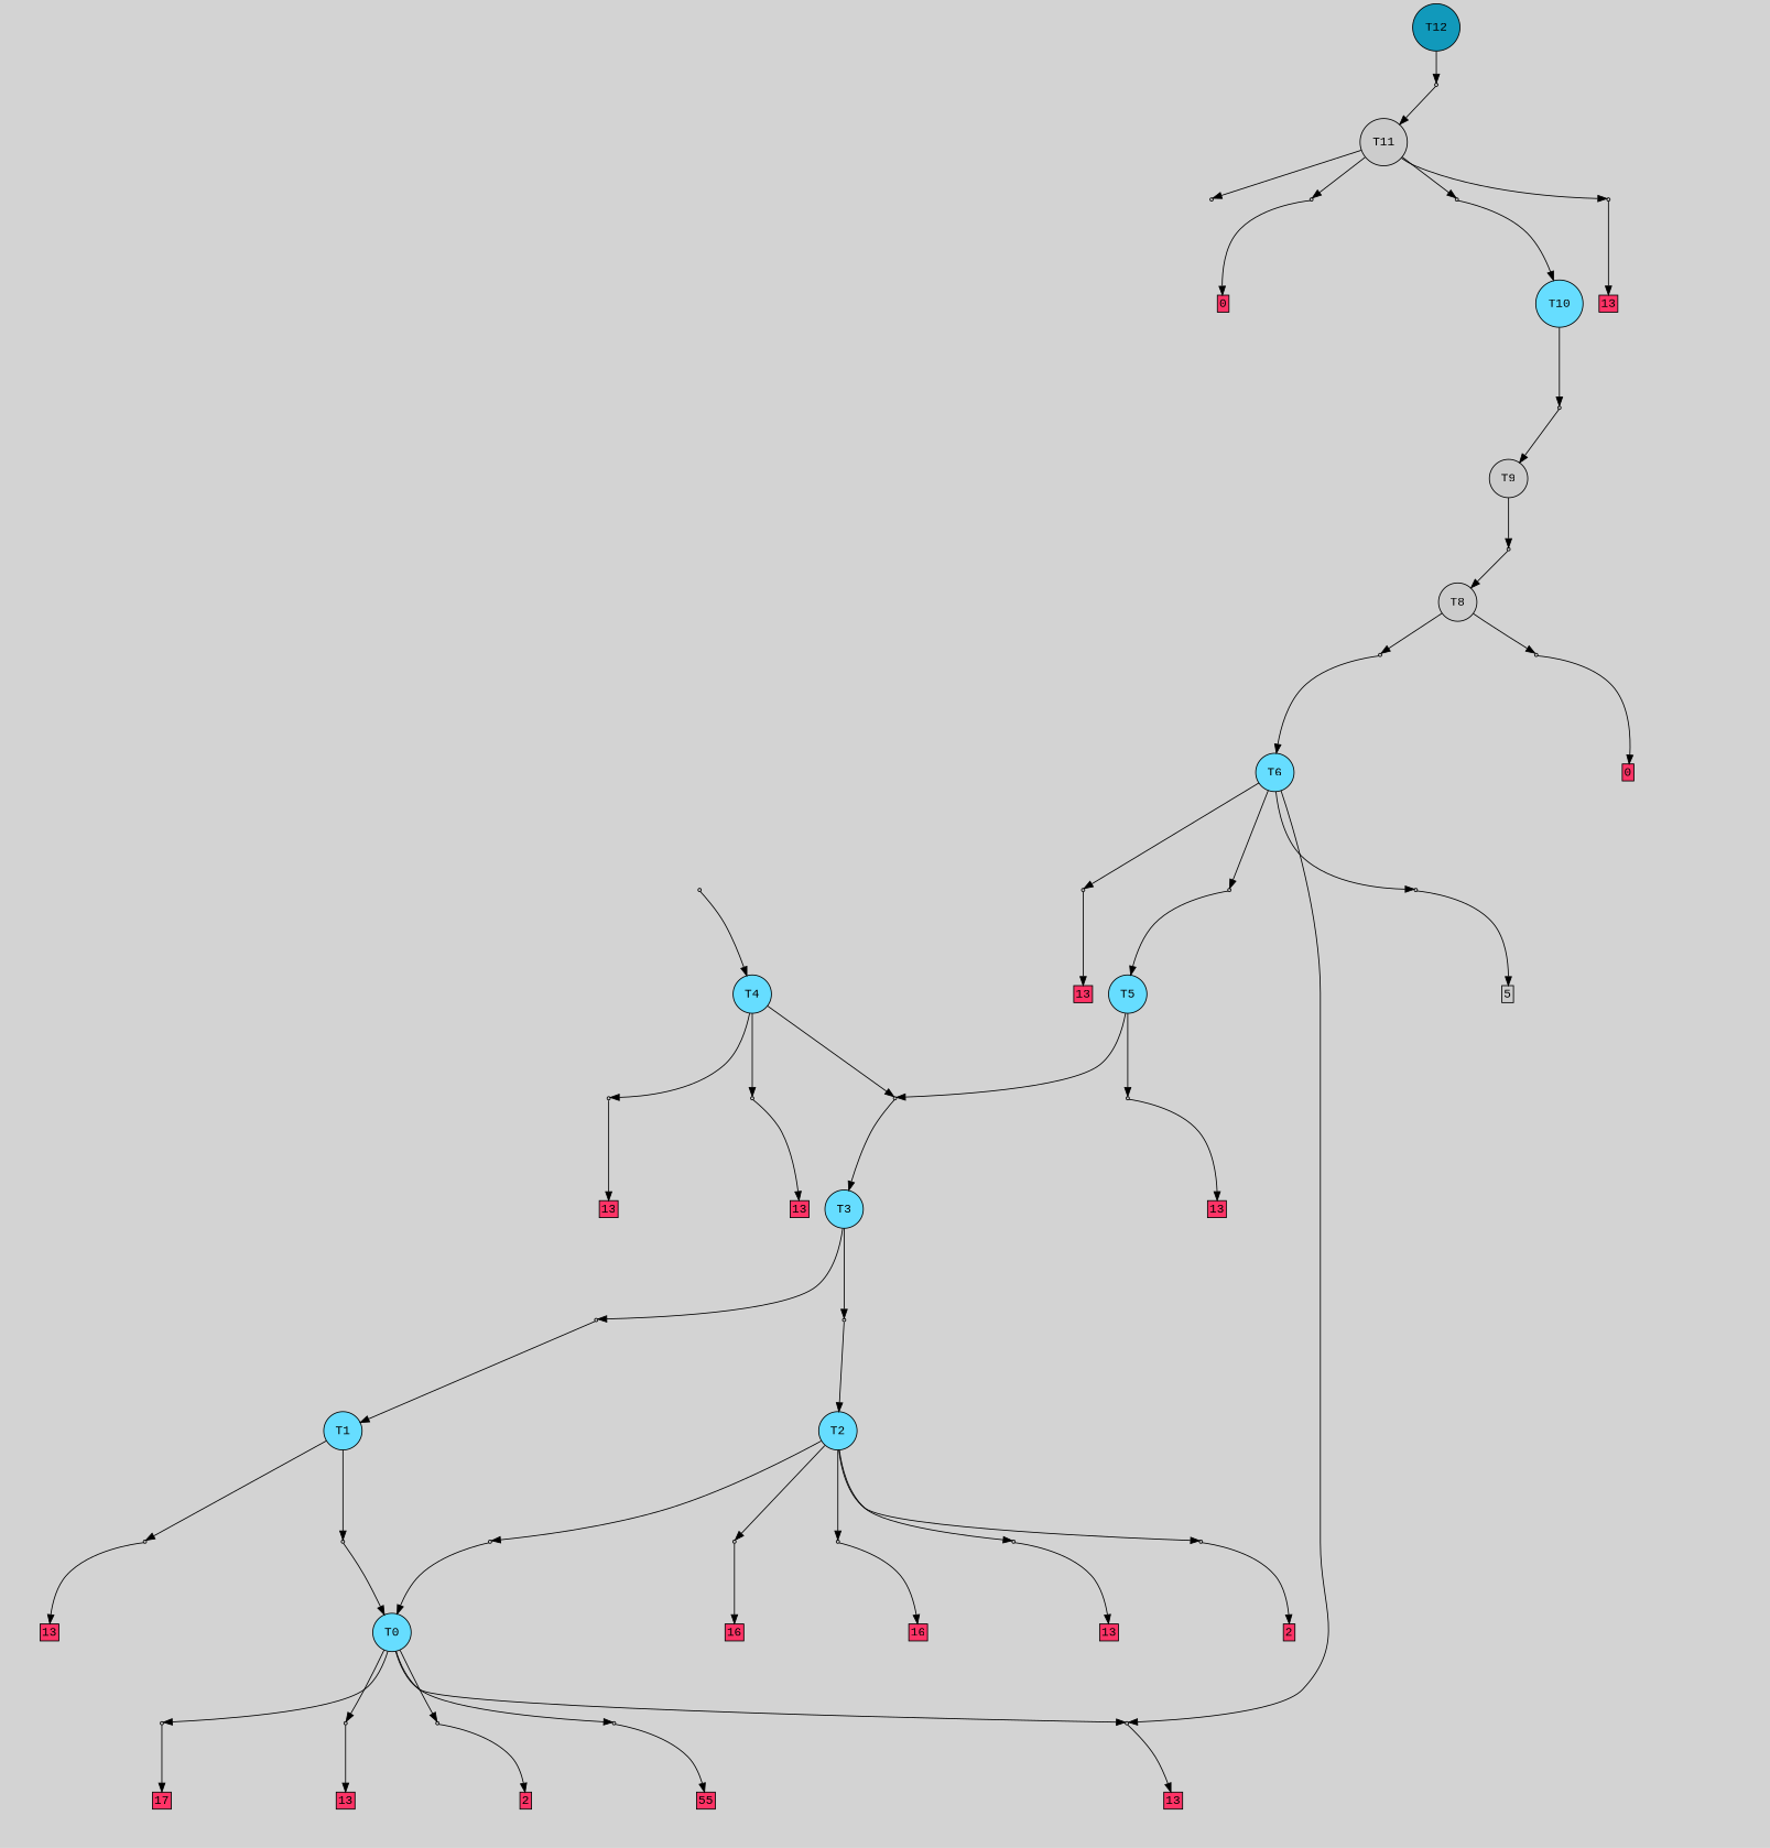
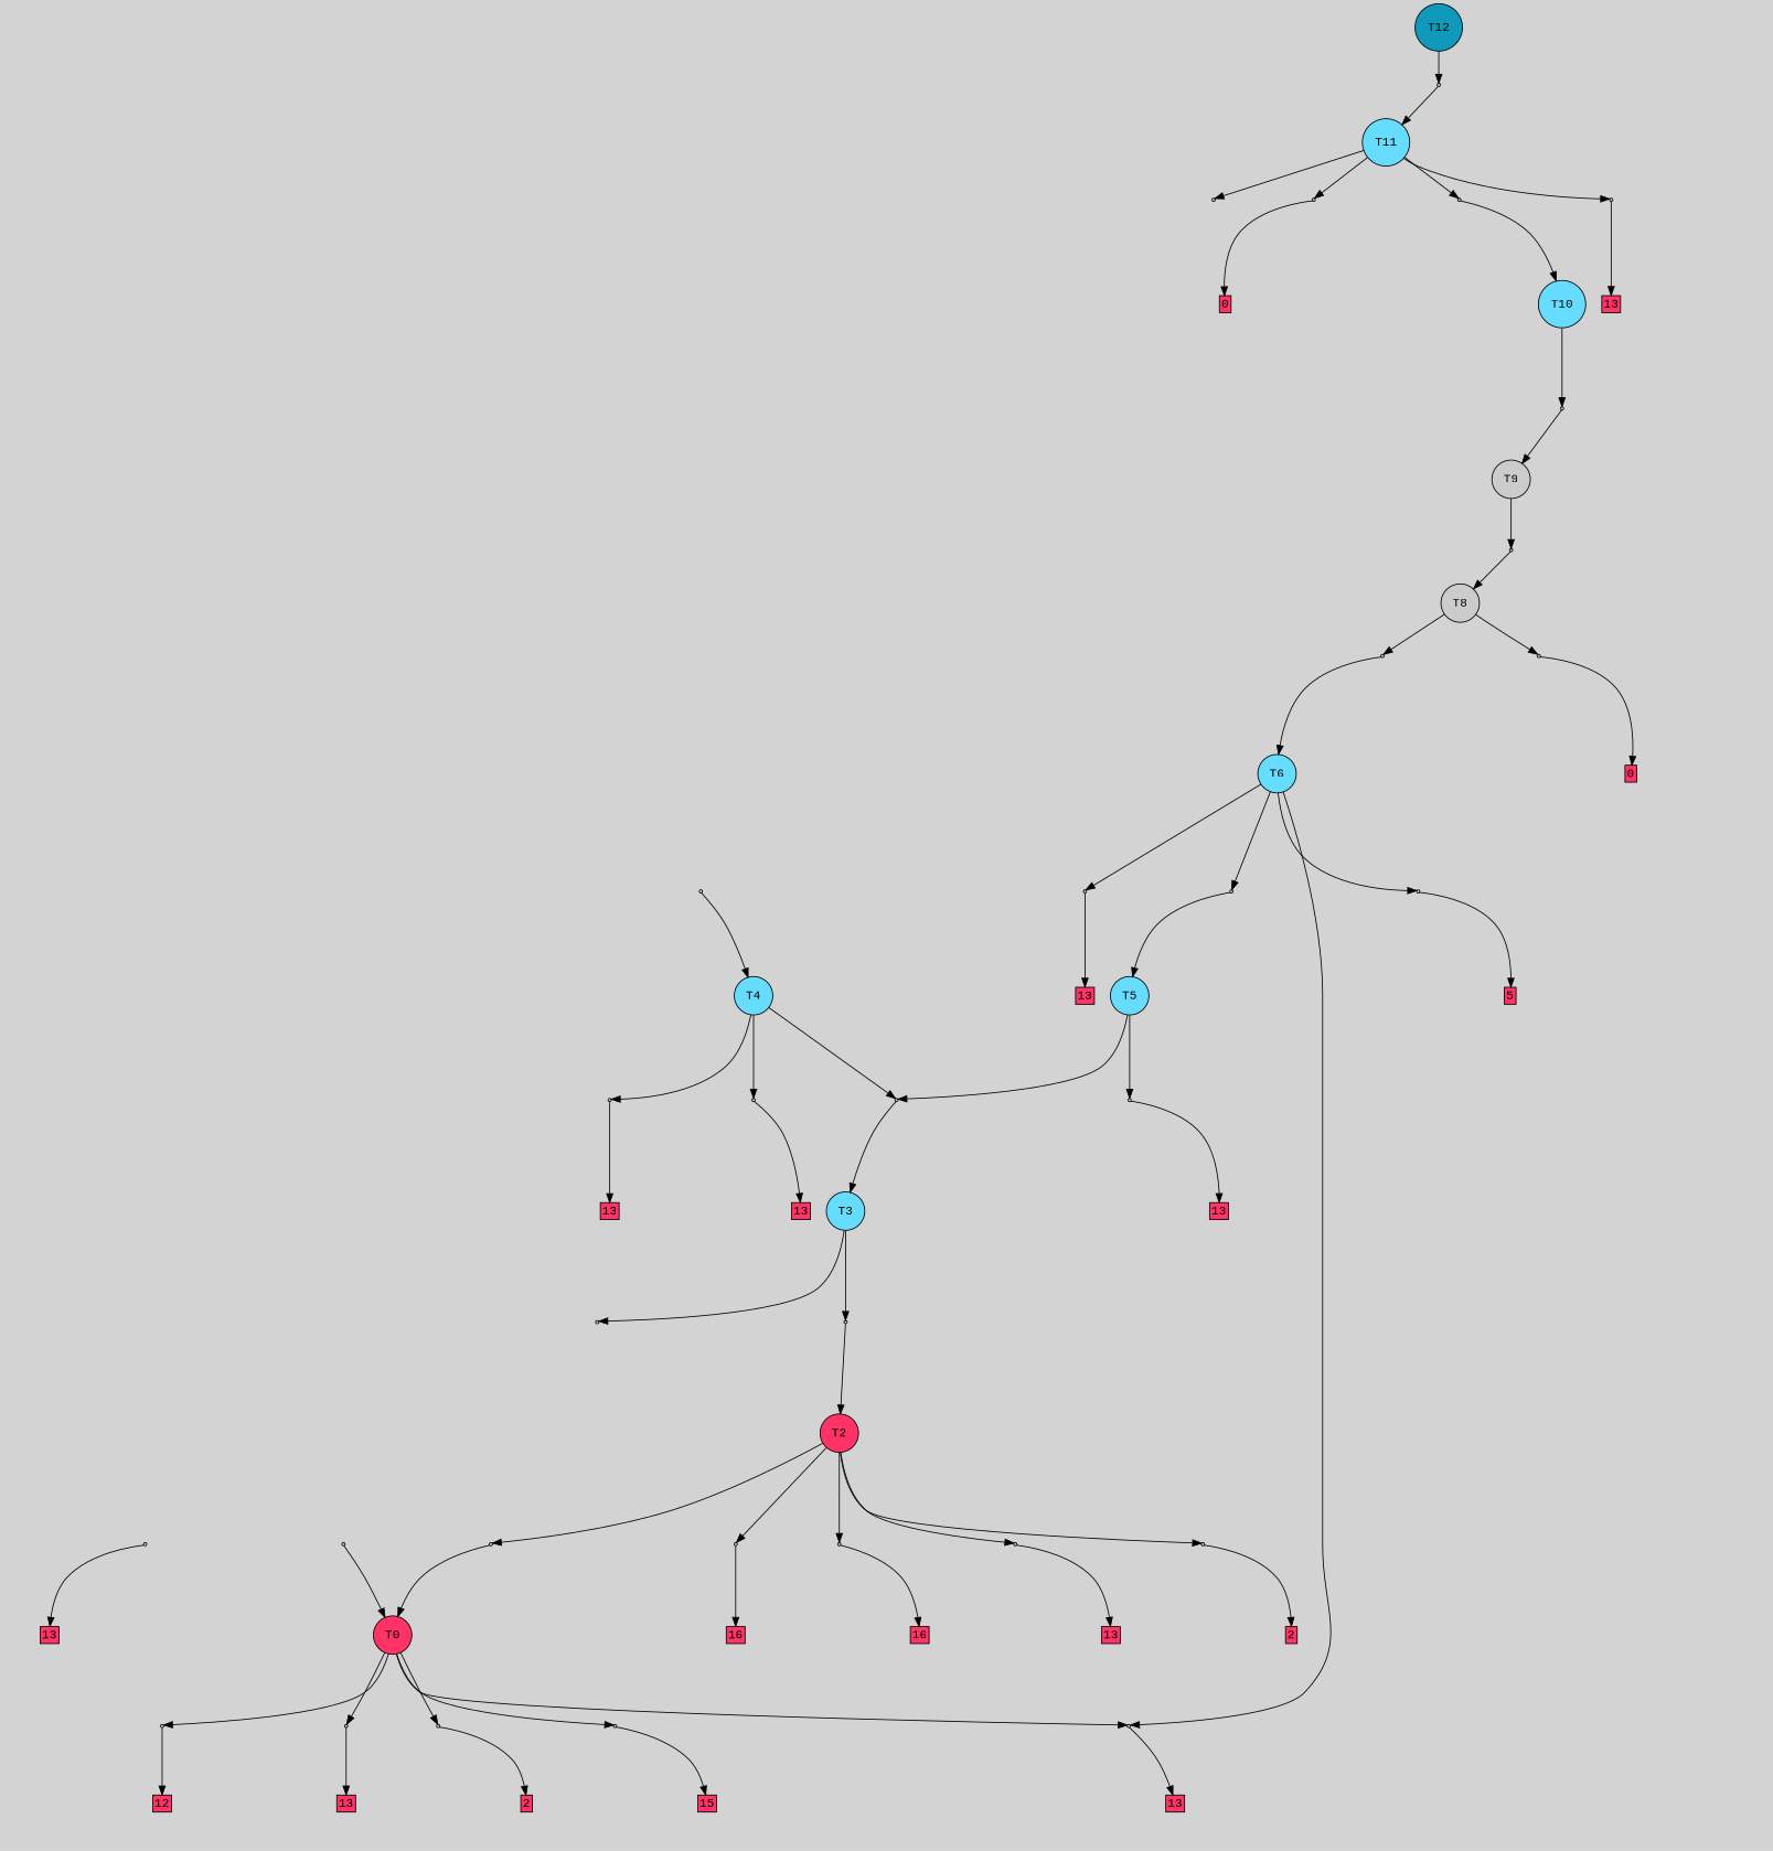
  digraph {
    bgcolor=lightgray
    fontname="Liberation Mono"
    node [fillcolor="#cccccc" fontname="Liberation Mono" shape=box style=filled]
    edge [fontname="Liberation Mono"]
    T12 [fillcolor="#1199bb" shape=circle]
    P30 [shape=point]
-   T0 [fillcolor="#66ddff" shape=circle]
+   T0 [fillcolor="#ff3366" shape=circle]
    P0 [shape=point]
    P1 [shape=point]
    P2 [shape=point]
    P3 [shape=point]
    P4 [shape=point]
    n9 [label="6|4&1|1194#0|745&#92;n1|1&0|1132#1|344&#92;n7|0&0|1233#1|28&#92;n" style=invis fillcolor=""]
    n10 [fillcolor="#ff3366" height=0 label=2 margin=0.03 width=0]
    n11 [label="5|1&1|242#0|1060&#92;n0|0&1|44#0|1313&#92;n2|2&0|1192#1|284&#92;n4|3&1|521#1|1114&#92;n2|6&0|843#0|210&#92;n2|0&0|1078#1|501&#92;n" style=invis fillcolor=""]
    n12 [fillcolor="#ff3366" height=0 label=13 margin=0.03 width=0]
    n13 [label="0|5&1|981#1|821&#92;n6|7&0|533#1|518&#92;n6|4&1|645#1|1255&#92;n0|2&1|213#0|1212&#92;n4|0&0|146#0|247&#92;n0|0&0|1160#1|999&#92;n" style=invis fillcolor=""]
-   n14 [fillcolor="#ff3366" height=0 label=55 margin=0.03 width=0]
+   n14 [fillcolor="#ff3366" height=0 label=15 margin=0.03 width=0]
    n15 [label="5|2&1|522#1|253&#92;n2|0&1|592#0|1138&#92;n" style=invis fillcolor=""]
-   n16 [fillcolor="#ff3366" height=0 label=17 margin=0.03 width=0]
+   n16 [fillcolor="#ff3366" height=0 label=12 margin=0.03 width=0]
    n17 [label="5|1&1|242#0|1060&#92;n1|0&0|1193#1|64&#92;n2|2&0|1192#1|284&#92;n4|3&1|521#1|1114&#92;n2|6&0|843#0|210&#92;n2|0&0|1078#1|501&#92;n" style=invis fillcolor=""]
    n18 [fillcolor="#ff3366" height=0 label=13 margin=0.03 width=0]
-   T1 [fillcolor="#66ddff" shape=circle]
    P5 [shape=point]
    P6 [shape=point]
    n22 [label="0|2&1|524#1|806&#92;n7|5&1|1140#0|571&#92;n2|6&1|1143#0|1242&#92;n1|1&0|550#0|533&#92;n1|0&0|1313#1|830&#92;n0|3&1|297#1|1228&#92;n2|6&0|360#0|699&#92;n2|0&0|1078#1|343&#92;n" style=invis fillcolor=""]
    n23 [fillcolor="#ff3366" height=0 label=13 margin=0.03 width=0]
    n24 [label="7|0&1|120#0|432&#92;n" style=invis fillcolor=""]
-   T2 [fillcolor="#66ddff" shape=circle]
+   T2 [fillcolor="#ff3366" shape=circle]
    P7 [shape=point]
    P8 [shape=point]
    P9 [shape=point]
    P10 [shape=point]
    P11 [shape=point]
    n31 [label="7|0&1|120#0|432&#92;n" style=invis fillcolor=""]
    n32 [label="5|7&1|816#0|873&#92;n1|5&0|511#0|1311&#92;n1|2&1|969#0|589&#92;n7|0&0|1290#1|28&#92;n" style=invis fillcolor=""]
    n33 [fillcolor="#ff3366" height=0 label=2 margin=0.03 width=0]
    n34 [label="1|7&1|365#1|679&#92;n3|7&0|1255#1|1156&#92;n3|6&1|611#0|391&#92;n2|0&1|838#0|78&#92;n" style=invis fillcolor=""]
    n35 [fillcolor="#ff3366" height=0 label=16 margin=0.03 width=0]
    n36 [label="7|0&1|593#0|1340&#92;n" style=invis fillcolor=""]
    n37 [fillcolor="#ff3366" height=0 label=16 margin=0.03 width=0]
    n38 [label="0|2&1|524#1|806&#92;n7|5&1|1140#0|571&#92;n2|6&1|1143#0|1242&#92;n1|1&0|550#0|533&#92;n1|0&0|1313#1|830&#92;n0|3&1|297#1|1228&#92;n2|6&0|360#0|699&#92;n2|0&0|1078#1|343&#92;n" style=invis fillcolor=""]
    n39 [fillcolor="#ff3366" height=0 label=13 margin=0.03 width=0]
    T3 [fillcolor="#66ddff" shape=circle]
    P12 [shape=point]
    P13 [shape=point]
    n43 [label="7|7&1|1196#1|467&#92;n3|2&0|855#0|201&#92;n1|0&1|412#1|1320&#92;n0|4&0|184#0|74&#92;n2|7&0|752#0|204&#92;n5|0&1|629#1|270&#92;n7|6&0|216#0|185&#92;n4|5&0|999#0|494&#92;n0|7&1|43#0|437&#92;n0|0&1|869#0|359&#92;n" style=invis fillcolor=""]
    n44 [label="5|0&0|874#0|1010&#92;n0|6&1|950#0|928&#92;n3|5&1|631#0|14&#92;n1|0&1|412#1|1320&#92;n7|4&0|949#0|34&#92;n2|7&0|752#0|204&#92;n5|0&1|629#1|270&#92;n7|6&0|216#0|185&#92;n4|5&0|999#0|494&#92;n0|7&1|43#0|437&#92;n0|0&1|869#0|359&#92;n" style=invis fillcolor=""]
    T4 [fillcolor="#66ddff" shape=circle]
    P14 [shape=point]
    P15 [shape=point]
    P16 [shape=point]
    n49 [label="5|7&1|125#1|1320&#92;n0|2&0|687#1|1171&#92;n0|7&1|508#0|362&#92;n7|0&0|1191#1|46&#92;n" style=invis fillcolor=""]
    n50 [label="7|3&1|401#1|441&#92;n7|7&0|427#0|17&#92;n4|2&1|112#1|949&#92;n4|1&0|719#1|1060&#92;n2|6&1|1143#0|1242&#92;n2|5&1|1140#0|33&#92;n1|1&0|550#0|533&#92;n1|0&0|1313#1|830&#92;n0|3&1|1157#1|1228&#92;n3|6&0|360#0|699&#92;n2|0&0|1078#1|343&#92;n" style=invis fillcolor=""]
    n51 [fillcolor="#ff3366" height=0 label=13 margin=0.03 width=0]
    n52 [label="7|5&1|1140#0|571&#92;n5|6&1|1122#0|624&#92;n1|1&0|550#0|533&#92;n1|0&0|1313#1|830&#92;n0|3&1|297#1|1228&#92;n2|6&0|360#0|699&#92;n2|0&0|1078#1|343&#92;n" style=invis fillcolor=""]
    n53 [fillcolor="#ff3366" height=0 label=13 margin=0.03 width=0]
    T5 [fillcolor="#66ddff" shape=circle]
    P17 [shape=point]
    n56 [label="7|3&1|401#1|441&#92;n7|7&0|427#0|17&#92;n4|1&0|719#1|1060&#92;n5|6&1|1122#0|624&#92;n2|5&1|1140#0|33&#92;n1|1&0|550#0|533&#92;n1|0&0|1313#1|830&#92;n0|3&1|1157#1|1228&#92;n3|6&0|360#0|699&#92;n2|0&0|1078#1|343&#92;n" style=invis fillcolor=""]
    n57 [fillcolor="#ff3366" height=0 label=13 margin=0.03 width=0]
    T6 [fillcolor="#66ddff" shape=circle]
    P18 [shape=point]
    P19 [shape=point]
    P20 [shape=point]
    n62 [label="3|1&1|4#1|652&#92;n2|6&1|1211#0|1329&#92;n6|1&1|317#0|569&#92;n3|2&0|585#0|14&#92;n7|0&1|949#0|1069&#92;n2|7&0|552#1|704&#92;n0|6&0|1271#0|1290&#92;n0|0&0|614#1|640&#92;n" style=invis fillcolor=""]
-   n63 [height=0 label=5 margin=0.03 width=0]
+   n63 [fillcolor="#ff3366" height=0 label=5 margin=0.03 width=0]
    n64 [label="0|2&1|524#1|806&#92;n6|0&1|914#1|204&#92;n1|3&0|466#0|1306&#92;n5|1&0|643#1|44&#92;n5|4&0|297#0|841&#92;n0|3&1|297#1|1228&#92;n3|0&1|1322#0|536&#92;n2|6&0|360#0|699&#92;n2|1&0|172#0|350&#92;n1|0&0|1313#1|830&#92;n" style=invis fillcolor=""]
    n65 [label="7|5&1|1140#0|571&#92;n5|6&1|1122#0|624&#92;n1|1&0|550#0|533&#92;n1|0&0|1313#1|830&#92;n0|3&1|297#1|1228&#92;n2|6&0|360#0|699&#92;n2|0&0|1078#1|343&#92;n" style=invis fillcolor=""]
    n66 [fillcolor="#ff3366" height=0 label=13 margin=0.03 width=0]
    P21 [shape=point]
    n68 [label="2|3&1|791#0|741&#92;n3|4&1|1107#0|1075&#92;n2|0&0|452#1|354&#92;n" style=invis fillcolor=""]
    T8 [shape=circle]
    P22 [shape=point]
    P23 [shape=point]
    n72 [label="2|3&1|791#0|741&#92;n3|4&1|1107#0|1075&#92;n2|0&0|452#1|354&#92;n" style=invis fillcolor=""]
    n73 [label="3|3&1|461#1|1341&#92;n3|5&0|747#1|1149&#92;n0|2&1|524#1|806&#92;n2|6&1|1143#0|1242&#92;n2|7&1|648#1|191&#92;n2|4&1|1243#0|1023&#92;n7|4&0|372#1|142&#92;n1|1&0|550#0|533&#92;n1|0&0|1313#1|830&#92;n1|3&0|1076#0|1306&#92;n2|6&0|360#0|699&#92;n2|0&0|1078#1|343&#92;n" style=invis fillcolor=""]
    n74 [fillcolor="#ff3366" height=0 label=0 margin=0.03 width=0]
    T9 [shape=circle]
    P24 [shape=point]
    n77 [label="3|4&1|1107#0|75&#92;n2|0&0|452#1|1300&#92;n" style=invis fillcolor=""]
    T10 [fillcolor="#66ddff" shape=circle]
    P25 [shape=point]
    n80 [label="1|0&1|412#1|1320&#92;n2|5&1|335#0|568&#92;n3|3&0|21#0|187&#92;n1|0&1|263#0|1259&#92;n7|0&0|944#1|834&#92;n" style=invis fillcolor=""]
-   T11 [shape=circle]
+   T11 [fillcolor="#66ddff" shape=circle]
    P26 [shape=point]
    P27 [shape=point]
    P28 [shape=point]
    P29 [shape=point]
    n86 [label="6|3&1|105#0|616&#92;n6|5&0|1011#0|1319&#92;n7|5&0|1045#0|891&#92;n4|6&0|1173#0|222&#92;n3|2&1|1026#0|406&#92;n3|0&0|1098#1|315&#92;n" style=invis fillcolor=""]
    n87 [label="4|2&1|112#1|949&#92;n7|3&1|401#1|1012&#92;n7|6&0|115#0|853&#92;n1|3&0|118#0|1306&#92;n5|1&1|242#0|1060&#92;n5|6&0|441#1|716&#92;n1|4&1|228#0|1131&#92;n2|1&0|172#0|350&#92;n0|1&0|553#1|983&#92;n2|0&0|345#1|343&#92;n" style=invis fillcolor=""]
    n88 [fillcolor="#ff3366" height=0 label=0 margin=0.03 width=0]
    n89 [label="6|0&1|777#1|486&#92;n3|0&1|520#0|416&#92;n" style=invis fillcolor=""]
    n90 [label="7|7&1|133#0|1081&#92;n7|0&0|527#1|68&#92;n" style=invis fillcolor=""]
    n91 [fillcolor="#ff3366" height=0 label=13 margin=0.03 width=0]
    n92 [label="3|4&1|1107#0|75&#92;n2|0&0|452#1|1300&#92;n" style=invis fillcolor=""]
    subgraph sub_1 {
      rank=same
      T12
    }
    T12 -> P30
    P30 -> T11
    P30 -> n92 [style=invis]
    T0 -> P0
    T0 -> P1
    T0 -> P2
    T0 -> P3
    T0 -> P4
    P0 -> n9 [style=invis]
    P0 -> n10
    P1 -> n11 [style=invis]
    P1 -> n12
    P2 -> n13 [style=invis]
    P2 -> n14
    P3 -> n15 [style=invis]
    P3 -> n16
    P4 -> n17 [style=invis]
    P4 -> n18
-   T1 -> P5
-   T1 -> P6
    P5 -> n22 [style=invis]
    P5 -> n23
    P6 -> T0
    P6 -> n24 [style=invis]
    T2 -> P7
    T2 -> P8
    T2 -> P9
    T2 -> P10
    T2 -> P11
    P7 -> T0
    P7 -> n31 [style=invis]
    P8 -> n32 [style=invis]
    P8 -> n33
    P9 -> n34 [style=invis]
    P9 -> n35
    P10 -> n36 [style=invis]
    P10 -> n37
    P11 -> n38 [style=invis]
    P11 -> n39
    T3 -> P12
    T3 -> P13
-   P12 -> T1
    P12 -> n43 [style=invis]
    P13 -> T2
    P13 -> n44 [style=invis]
    T4 -> P14
    T4 -> P15
    T4 -> P16
    P14 -> T3
    P14 -> n49 [style=invis]
    P15 -> n50 [style=invis]
    P15 -> n51
    P16 -> n52 [style=invis]
    P16 -> n53
    T5 -> P14
    T5 -> P17
    P17 -> n56 [style=invis]
    P17 -> n57
    T6 -> P1
    T6 -> P18
    T6 -> P19
    T6 -> P20
    P18 -> n62 [style=invis]
    P18 -> n63
    P19 -> T5
    P19 -> n64 [style=invis]
    P20 -> n65 [style=invis]
    P20 -> n66
    P21 -> T4
    P21 -> n68 [style=invis]
    T8 -> P22
    T8 -> P23
    P22 -> T6
    P22 -> n72 [style=invis]
    P23 -> n73 [style=invis]
    P23 -> n74
    T9 -> P24
    P24 -> T8
    P24 -> n77 [style=invis]
    T10 -> P25
    P25 -> T9
    P25 -> n80 [style=invis]
    T11 -> P26
    T11 -> P27
    T11 -> P28
    T11 -> P29
    P26 -> n86 [style=invis]
    P27 -> n87 [style=invis]
    P27 -> n88
    P28 -> T10
    P28 -> n89 [style=invis]
    P29 -> n90 [style=invis]
    P29 -> n91
  }
